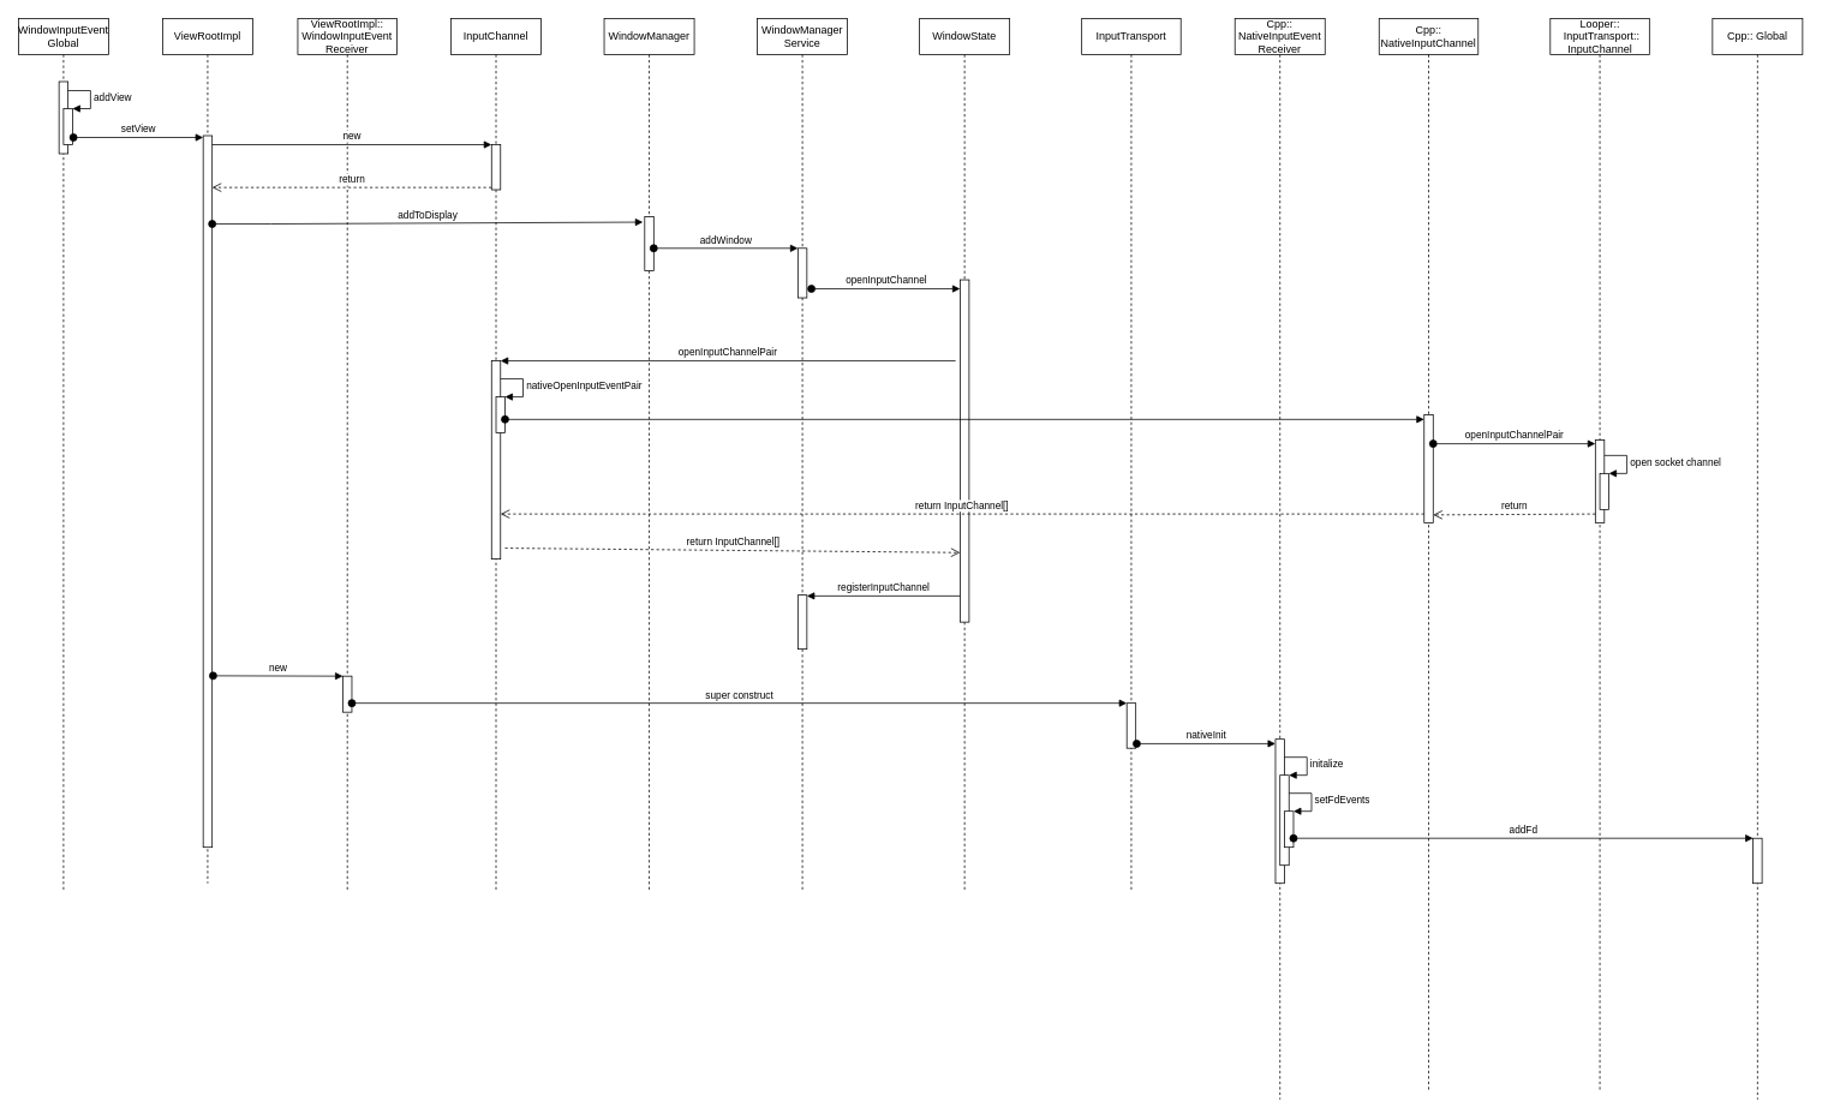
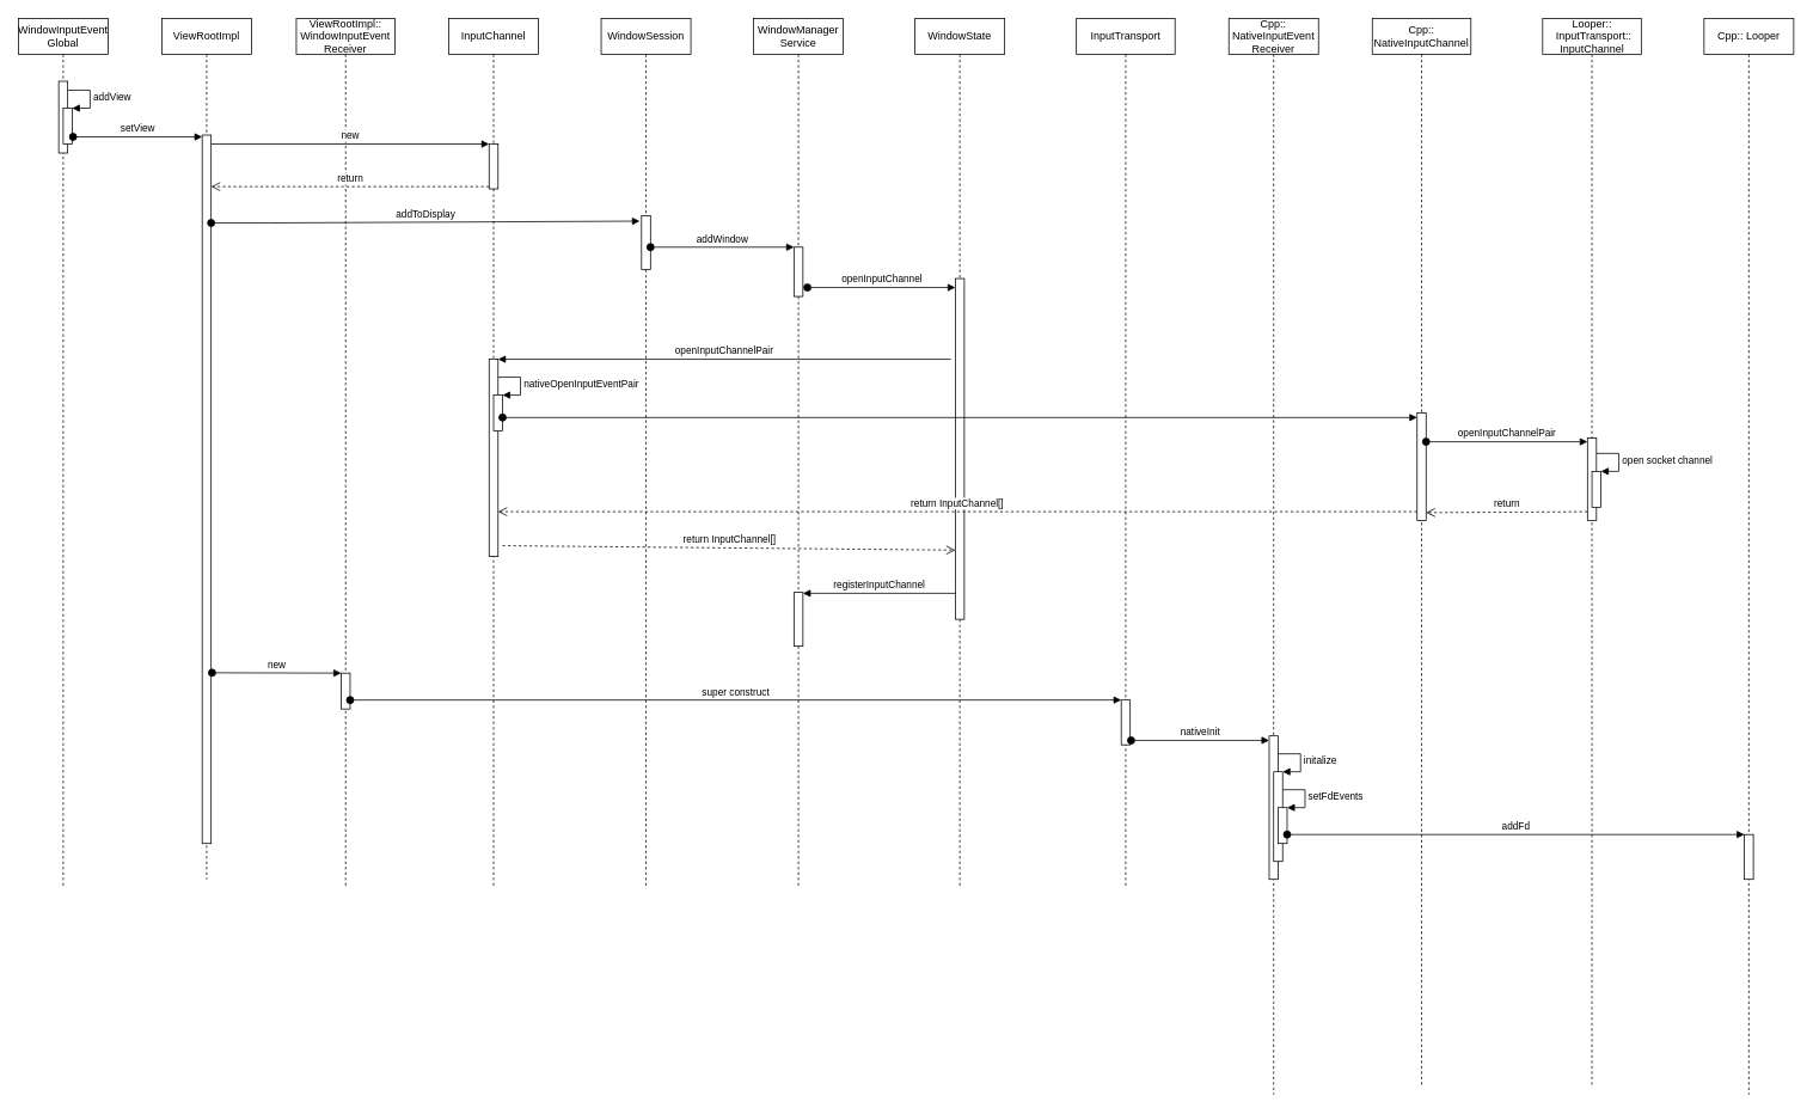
  <mxCell id="0" />
  <mxCell id="1" parent="0" />
  <mxCell id="2" value="ViewRootImpl::&lt;br&gt;WindowInputEvent&lt;br&gt;Receiver&lt;br&gt;" style="shape=umlLifeline;perimeter=lifelinePerimeter;whiteSpace=wrap;html=1;container=1;collapsible=0;recursiveResize=0;outlineConnect=0;" vertex="1" parent="1"><mxGeometry x="330" y="20" width="110" height="970" as="geometry" /></mxCell>
  <mxCell id="3" value="" style="html=1;points=[];perimeter=orthogonalPerimeter;" vertex="1" parent="2"><mxGeometry x="50" y="730" width="10" height="40" as="geometry" /></mxCell>
  <mxCell id="4" value="ViewRootImpl" style="shape=umlLifeline;perimeter=lifelinePerimeter;whiteSpace=wrap;html=1;container=1;collapsible=0;recursiveResize=0;outlineConnect=0;" vertex="1" parent="1"><mxGeometry x="180" y="20" width="100" height="960" as="geometry" /></mxCell>
  <mxCell id="5" value="" style="html=1;points=[];perimeter=orthogonalPerimeter;" vertex="1" parent="4"><mxGeometry x="45" y="130" width="10" height="790" as="geometry" /></mxCell>
  <mxCell id="6" value="WindowInputEvent&lt;br&gt;Global" style="shape=umlLifeline;perimeter=lifelinePerimeter;whiteSpace=wrap;html=1;container=1;collapsible=0;recursiveResize=0;outlineConnect=0;" vertex="1" parent="1"><mxGeometry x="20" y="20" width="100" height="970" as="geometry" /></mxCell>
  <mxCell id="7" value="" style="html=1;points=[];perimeter=orthogonalPerimeter;" vertex="1" parent="6"><mxGeometry x="45" y="70" width="10" height="80" as="geometry" /></mxCell>
  <mxCell id="8" value="" style="html=1;points=[];perimeter=orthogonalPerimeter;" vertex="1" parent="6"><mxGeometry x="50" y="100" width="10" height="40" as="geometry" /></mxCell>
  <mxCell id="9" value="addView" style="edgeStyle=orthogonalEdgeStyle;html=1;align=left;spacingLeft=2;endArrow=block;rounded=0;entryX=1;entryY=0;" edge="1" target="8" parent="6"><mxGeometry relative="1" as="geometry"><mxPoint x="55" y="80" as="sourcePoint" /><Array as="points"><mxPoint x="80" y="80" /></Array></mxGeometry></mxCell>
  <mxCell id="10" value="InputChannel" style="shape=umlLifeline;perimeter=lifelinePerimeter;whiteSpace=wrap;html=1;container=1;collapsible=0;recursiveResize=0;outlineConnect=0;" vertex="1" parent="1"><mxGeometry x="500" y="20" width="100" height="970" as="geometry" /></mxCell>
  <mxCell id="11" value="" style="html=1;points=[];perimeter=orthogonalPerimeter;" vertex="1" parent="10"><mxGeometry x="45" y="140" width="10" height="50" as="geometry" /></mxCell>
  <mxCell id="12" value="" style="html=1;points=[];perimeter=orthogonalPerimeter;" vertex="1" parent="10"><mxGeometry x="45" y="380" width="10" height="220" as="geometry" /></mxCell>
  <mxCell id="13" value="openInputChannelPair" style="html=1;verticalAlign=bottom;endArrow=block;entryX=1;entryY=0;" edge="1" target="12" parent="10"><mxGeometry relative="1" as="geometry"><mxPoint x="560" y="380" as="sourcePoint" /></mxGeometry></mxCell>
  <mxCell id="14" value="" style="html=1;points=[];perimeter=orthogonalPerimeter;" vertex="1" parent="10"><mxGeometry x="50" y="420" width="10" height="40" as="geometry" /></mxCell>
  <mxCell id="15" value="nativeOpenInputEventPair" style="edgeStyle=orthogonalEdgeStyle;html=1;align=left;spacingLeft=2;endArrow=block;rounded=0;entryX=1;entryY=0;" edge="1" target="14" parent="10"><mxGeometry relative="1" as="geometry"><mxPoint x="55" y="400" as="sourcePoint" /><Array as="points"><mxPoint x="80" y="400" /></Array></mxGeometry></mxCell>
- <mxCell id="16" value="WindowManager" style="shape=umlLifeline;perimeter=lifelinePerimeter;whiteSpace=wrap;html=1;container=1;collapsible=0;recursiveResize=0;outlineConnect=0;" vertex="1" parent="1"><mxGeometry x="670" y="20" width="100" height="970" as="geometry" /></mxCell>
+ <mxCell id="16" value="WindowSession" style="shape=umlLifeline;perimeter=lifelinePerimeter;whiteSpace=wrap;html=1;container=1;collapsible=0;recursiveResize=0;outlineConnect=0;" vertex="1" parent="1"><mxGeometry x="670" y="20" width="100" height="970" as="geometry" /></mxCell>
  <mxCell id="17" value="" style="html=1;points=[];perimeter=orthogonalPerimeter;" vertex="1" parent="16"><mxGeometry x="45" y="220" width="10" height="60" as="geometry" /></mxCell>
  <mxCell id="18" value="WindowManager&lt;br&gt;Service" style="shape=umlLifeline;perimeter=lifelinePerimeter;whiteSpace=wrap;html=1;container=1;collapsible=0;recursiveResize=0;outlineConnect=0;" vertex="1" parent="1"><mxGeometry x="840" y="20" width="100" height="970" as="geometry" /></mxCell>
  <mxCell id="19" value="" style="html=1;points=[];perimeter=orthogonalPerimeter;" vertex="1" parent="18"><mxGeometry x="45" y="255" width="10" height="55" as="geometry" /></mxCell>
  <mxCell id="20" value="" style="html=1;points=[];perimeter=orthogonalPerimeter;" vertex="1" parent="18"><mxGeometry x="45" y="640" width="10" height="60" as="geometry" /></mxCell>
  <mxCell id="21" value="WindowState" style="shape=umlLifeline;perimeter=lifelinePerimeter;whiteSpace=wrap;html=1;container=1;collapsible=0;recursiveResize=0;outlineConnect=0;" vertex="1" parent="1"><mxGeometry x="1020" y="20" width="100" height="970" as="geometry" /></mxCell>
  <mxCell id="22" value="" style="html=1;points=[];perimeter=orthogonalPerimeter;" vertex="1" parent="21"><mxGeometry x="45" y="290" width="10" height="380" as="geometry" /></mxCell>
  <mxCell id="23" value="openInputChannel" style="html=1;verticalAlign=bottom;startArrow=oval;endArrow=block;startSize=8;" edge="1" target="22" parent="21"><mxGeometry relative="1" as="geometry"><mxPoint x="-120" y="300" as="sourcePoint" /></mxGeometry></mxCell>
  <mxCell id="24" value="InputTransport" style="shape=umlLifeline;perimeter=lifelinePerimeter;whiteSpace=wrap;html=1;container=1;collapsible=0;recursiveResize=0;outlineConnect=0;" vertex="1" parent="1"><mxGeometry x="1200" y="20" width="110" height="970" as="geometry" /></mxCell>
  <mxCell id="25" value="" style="html=1;points=[];perimeter=orthogonalPerimeter;" vertex="1" parent="24"><mxGeometry x="50" y="760" width="10" height="50" as="geometry" /></mxCell>
  <mxCell id="26" value="Cpp:: NativeInputEvent&lt;br&gt;Receiver" style="shape=umlLifeline;perimeter=lifelinePerimeter;whiteSpace=wrap;html=1;container=1;collapsible=0;recursiveResize=0;outlineConnect=0;" vertex="1" parent="1"><mxGeometry x="1370" y="20" width="100" height="1200" as="geometry" /></mxCell>
  <mxCell id="27" value="" style="html=1;points=[];perimeter=orthogonalPerimeter;" vertex="1" parent="26"><mxGeometry x="45" y="800" width="10" height="160" as="geometry" /></mxCell>
  <mxCell id="28" value="" style="html=1;points=[];perimeter=orthogonalPerimeter;" vertex="1" parent="26"><mxGeometry x="50" y="840" width="10" height="100" as="geometry" /></mxCell>
  <mxCell id="29" value="initalize" style="edgeStyle=orthogonalEdgeStyle;html=1;align=left;spacingLeft=2;endArrow=block;rounded=0;entryX=1;entryY=0;" edge="1" target="28" parent="26"><mxGeometry relative="1" as="geometry"><mxPoint x="55" y="820" as="sourcePoint" /><Array as="points"><mxPoint x="80" y="820" /></Array></mxGeometry></mxCell>
  <mxCell id="30" value="" style="html=1;points=[];perimeter=orthogonalPerimeter;" vertex="1" parent="26"><mxGeometry x="55" y="880" width="10" height="40" as="geometry" /></mxCell>
  <mxCell id="31" value="setFdEvents" style="edgeStyle=orthogonalEdgeStyle;html=1;align=left;spacingLeft=2;endArrow=block;rounded=0;entryX=1;entryY=0;" edge="1" target="30" parent="26"><mxGeometry relative="1" as="geometry"><mxPoint x="60" y="860" as="sourcePoint" /><Array as="points"><mxPoint x="85" y="860" /></Array></mxGeometry></mxCell>
  <mxCell id="32" value="Cpp:: NativeInputChannel" style="shape=umlLifeline;perimeter=lifelinePerimeter;whiteSpace=wrap;html=1;container=1;collapsible=0;recursiveResize=0;outlineConnect=0;" vertex="1" parent="1"><mxGeometry x="1530" y="20" width="110" height="1190" as="geometry" /></mxCell>
  <mxCell id="33" value="" style="html=1;points=[];perimeter=orthogonalPerimeter;" vertex="1" parent="32"><mxGeometry x="50" y="440" width="10" height="120" as="geometry" /></mxCell>
  <mxCell id="34" value="Looper::&lt;br&gt;&amp;nbsp;InputTransport::&lt;br&gt;InputChannel&lt;br&gt;" style="html=1;points=[];perimeter=orthogonalPerimeter;shape=umlLifeline;participant=label;fontFamily=Helvetica;fontSize=12;fontColor=#000000;align=center;strokeColor=#000000;fillColor=#ffffff;recursiveResize=0;container=1;collapsible=0;" vertex="1" parent="1"><mxGeometry x="1720" y="20" width="110" height="1190" as="geometry" /></mxCell>
  <mxCell id="35" value="" style="html=1;points=[];perimeter=orthogonalPerimeter;" vertex="1" parent="34"><mxGeometry x="50" y="468" width="10" height="92" as="geometry" /></mxCell>
  <mxCell id="36" value="" style="html=1;points=[];perimeter=orthogonalPerimeter;" vertex="1" parent="34"><mxGeometry x="55" y="505" width="10" height="40" as="geometry" /></mxCell>
  <mxCell id="37" value="open socket channel" style="edgeStyle=orthogonalEdgeStyle;html=1;align=left;spacingLeft=2;endArrow=block;rounded=0;entryX=1;entryY=0;" edge="1" target="36" parent="34"><mxGeometry relative="1" as="geometry"><mxPoint x="60" y="485" as="sourcePoint" /><Array as="points"><mxPoint x="85" y="485" /></Array></mxGeometry></mxCell>
  <mxCell id="38" value="setView" style="html=1;verticalAlign=bottom;startArrow=oval;endArrow=block;startSize=8;exitX=1.1;exitY=0.8;exitDx=0;exitDy=0;exitPerimeter=0;" edge="1" target="5" parent="1" source="8"><mxGeometry relative="1" as="geometry"><mxPoint x="165" y="150" as="sourcePoint" /></mxGeometry></mxCell>
  <mxCell id="39" value="new" style="html=1;verticalAlign=bottom;endArrow=block;entryX=0;entryY=0;" edge="1" target="11" parent="1" source="5"><mxGeometry relative="1" as="geometry"><mxPoint x="475" y="160" as="sourcePoint" /></mxGeometry></mxCell>
  <mxCell id="40" value="return" style="html=1;verticalAlign=bottom;endArrow=open;dashed=1;endSize=8;exitX=0;exitY=0.95;" edge="1" source="11" parent="1" target="5"><mxGeometry relative="1" as="geometry"><mxPoint x="475" y="236" as="targetPoint" /></mxGeometry></mxCell>
  <mxCell id="41" value="addToDisplay" style="html=1;verticalAlign=bottom;startArrow=oval;endArrow=block;startSize=8;entryX=-0.2;entryY=0.1;entryDx=0;entryDy=0;entryPerimeter=0;" edge="1" target="17" parent="1"><mxGeometry relative="1" as="geometry"><mxPoint x="235" y="248" as="sourcePoint" /><mxPoint x="717" y="250" as="targetPoint" /><Array as="points"><mxPoint x="300" y="248" /></Array></mxGeometry></mxCell>
  <mxCell id="42" value="addWindow" style="html=1;verticalAlign=bottom;startArrow=oval;endArrow=block;startSize=8;" edge="1" target="19" parent="1" source="17"><mxGeometry relative="1" as="geometry"><mxPoint x="825" y="275" as="sourcePoint" /></mxGeometry></mxCell>
  <mxCell id="43" value="" style="html=1;verticalAlign=bottom;startArrow=oval;endArrow=block;startSize=8;exitX=1;exitY=0.625;exitDx=0;exitDy=0;exitPerimeter=0;" edge="1" target="33" parent="1" source="14"><mxGeometry relative="1" as="geometry"><mxPoint x="1375" y="460" as="sourcePoint" /><mxPoint x="1435" y="465" as="targetPoint" /></mxGeometry></mxCell>
  <mxCell id="44" value="openInputChannelPair" style="html=1;verticalAlign=bottom;startArrow=oval;startFill=1;endArrow=block;startSize=8;exitX=1;exitY=0.267;exitDx=0;exitDy=0;exitPerimeter=0;" edge="1" parent="1" source="33" target="35"><mxGeometry width="60" relative="1" as="geometry"><mxPoint x="1590" y="500" as="sourcePoint" /><mxPoint x="1640" y="500" as="targetPoint" /></mxGeometry></mxCell>
  <mxCell id="45" value="return" style="html=1;verticalAlign=bottom;endArrow=open;dashed=1;endSize=8;entryX=1;entryY=0.925;entryDx=0;entryDy=0;entryPerimeter=0;" edge="1" parent="1" target="33"><mxGeometry relative="1" as="geometry"><mxPoint x="1770" y="570" as="sourcePoint" /><mxPoint x="1690" y="570" as="targetPoint" /></mxGeometry></mxCell>
  <mxCell id="46" value="return InputChannel[]" style="html=1;verticalAlign=bottom;endArrow=open;dashed=1;endSize=8;" edge="1" parent="1" target="12"><mxGeometry relative="1" as="geometry"><mxPoint x="1580" y="570" as="sourcePoint" /><mxPoint x="1500" y="570" as="targetPoint" /></mxGeometry></mxCell>
  <mxCell id="47" value="return InputChannel[]" style="html=1;verticalAlign=bottom;endArrow=open;dashed=1;endSize=8;exitX=1.5;exitY=0.945;exitDx=0;exitDy=0;exitPerimeter=0;entryX=0;entryY=0.797;entryDx=0;entryDy=0;entryPerimeter=0;" edge="1" parent="1" source="12" target="22"><mxGeometry relative="1" as="geometry"><mxPoint x="630" y="610" as="sourcePoint" /><mxPoint x="1040" y="640" as="targetPoint" /><Array as="points" /></mxGeometry></mxCell>
  <mxCell id="48" value="registerInputChannel" style="html=1;verticalAlign=bottom;endArrow=block;entryX=1;entryY=0;" edge="1" parent="1"><mxGeometry relative="1" as="geometry"><mxPoint x="1065" y="661" as="sourcePoint" /><mxPoint x="895" y="661" as="targetPoint" /></mxGeometry></mxCell>
  <mxCell id="49" value="new" style="html=1;verticalAlign=bottom;startArrow=oval;endArrow=block;startSize=8;exitX=1.1;exitY=0.759;exitDx=0;exitDy=0;exitPerimeter=0;" edge="1" target="3" parent="1" source="5"><mxGeometry relative="1" as="geometry"><mxPoint y="750" as="sourcePoint" x="320" /></mxGeometry></mxCell>
  <mxCell id="50" value="super construct" style="html=1;verticalAlign=bottom;startArrow=oval;endArrow=block;startSize=8;" edge="1" target="25" parent="1" source="3"><mxGeometry relative="1" as="geometry"><mxPoint x="1190" y="780" as="sourcePoint" /></mxGeometry></mxCell>
  <mxCell id="51" value="nativeInit" style="html=1;verticalAlign=bottom;startArrow=oval;endArrow=block;startSize=8;exitX=1.1;exitY=0.9;exitDx=0;exitDy=0;exitPerimeter=0;" edge="1" target="27" parent="1" source="25"><mxGeometry relative="1" as="geometry"><mxPoint x="1355" y="820" as="sourcePoint" /></mxGeometry></mxCell>
- <mxCell id="52" value="Cpp:: Global" style="shape=umlLifeline;perimeter=lifelinePerimeter;whiteSpace=wrap;html=1;container=1;collapsible=0;recursiveResize=0;outlineConnect=0;" vertex="1" parent="1"><mxGeometry x="1900" y="20" width="100" height="1200" as="geometry" /></mxCell>
+ <mxCell id="52" value="Cpp:: Looper" style="shape=umlLifeline;perimeter=lifelinePerimeter;whiteSpace=wrap;html=1;container=1;collapsible=0;recursiveResize=0;outlineConnect=0;" vertex="1" parent="1"><mxGeometry x="1900" y="20" width="100" height="1200" as="geometry" /></mxCell>
  <mxCell id="53" value="" style="html=1;points=[];perimeter=orthogonalPerimeter;" vertex="1" parent="52"><mxGeometry x="45" y="910" width="10" height="50" as="geometry" /></mxCell>
  <mxCell id="54" value="addFd" style="html=1;verticalAlign=bottom;startArrow=oval;endArrow=block;startSize=8;" edge="1" target="53" parent="1" source="30"><mxGeometry relative="1" as="geometry"><mxPoint x="1885" y="930" as="sourcePoint" /></mxGeometry></mxCell>
